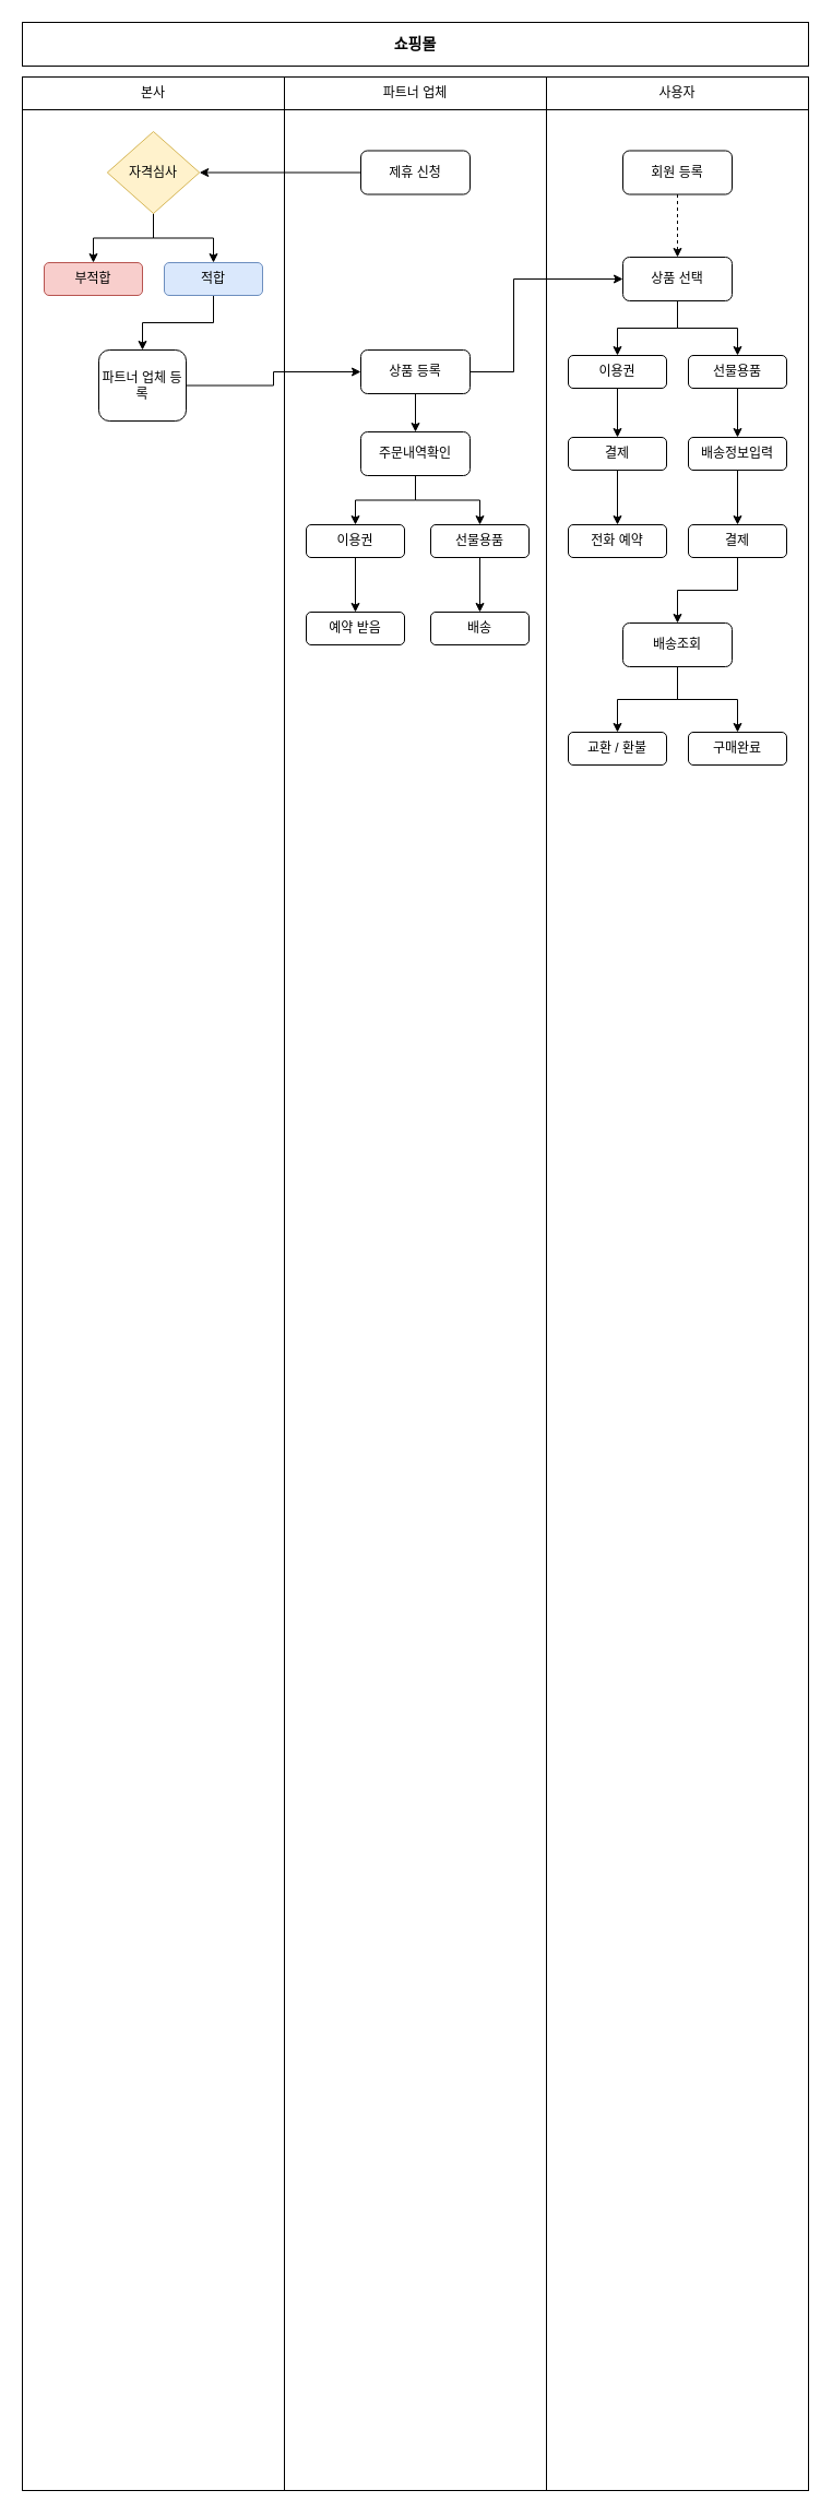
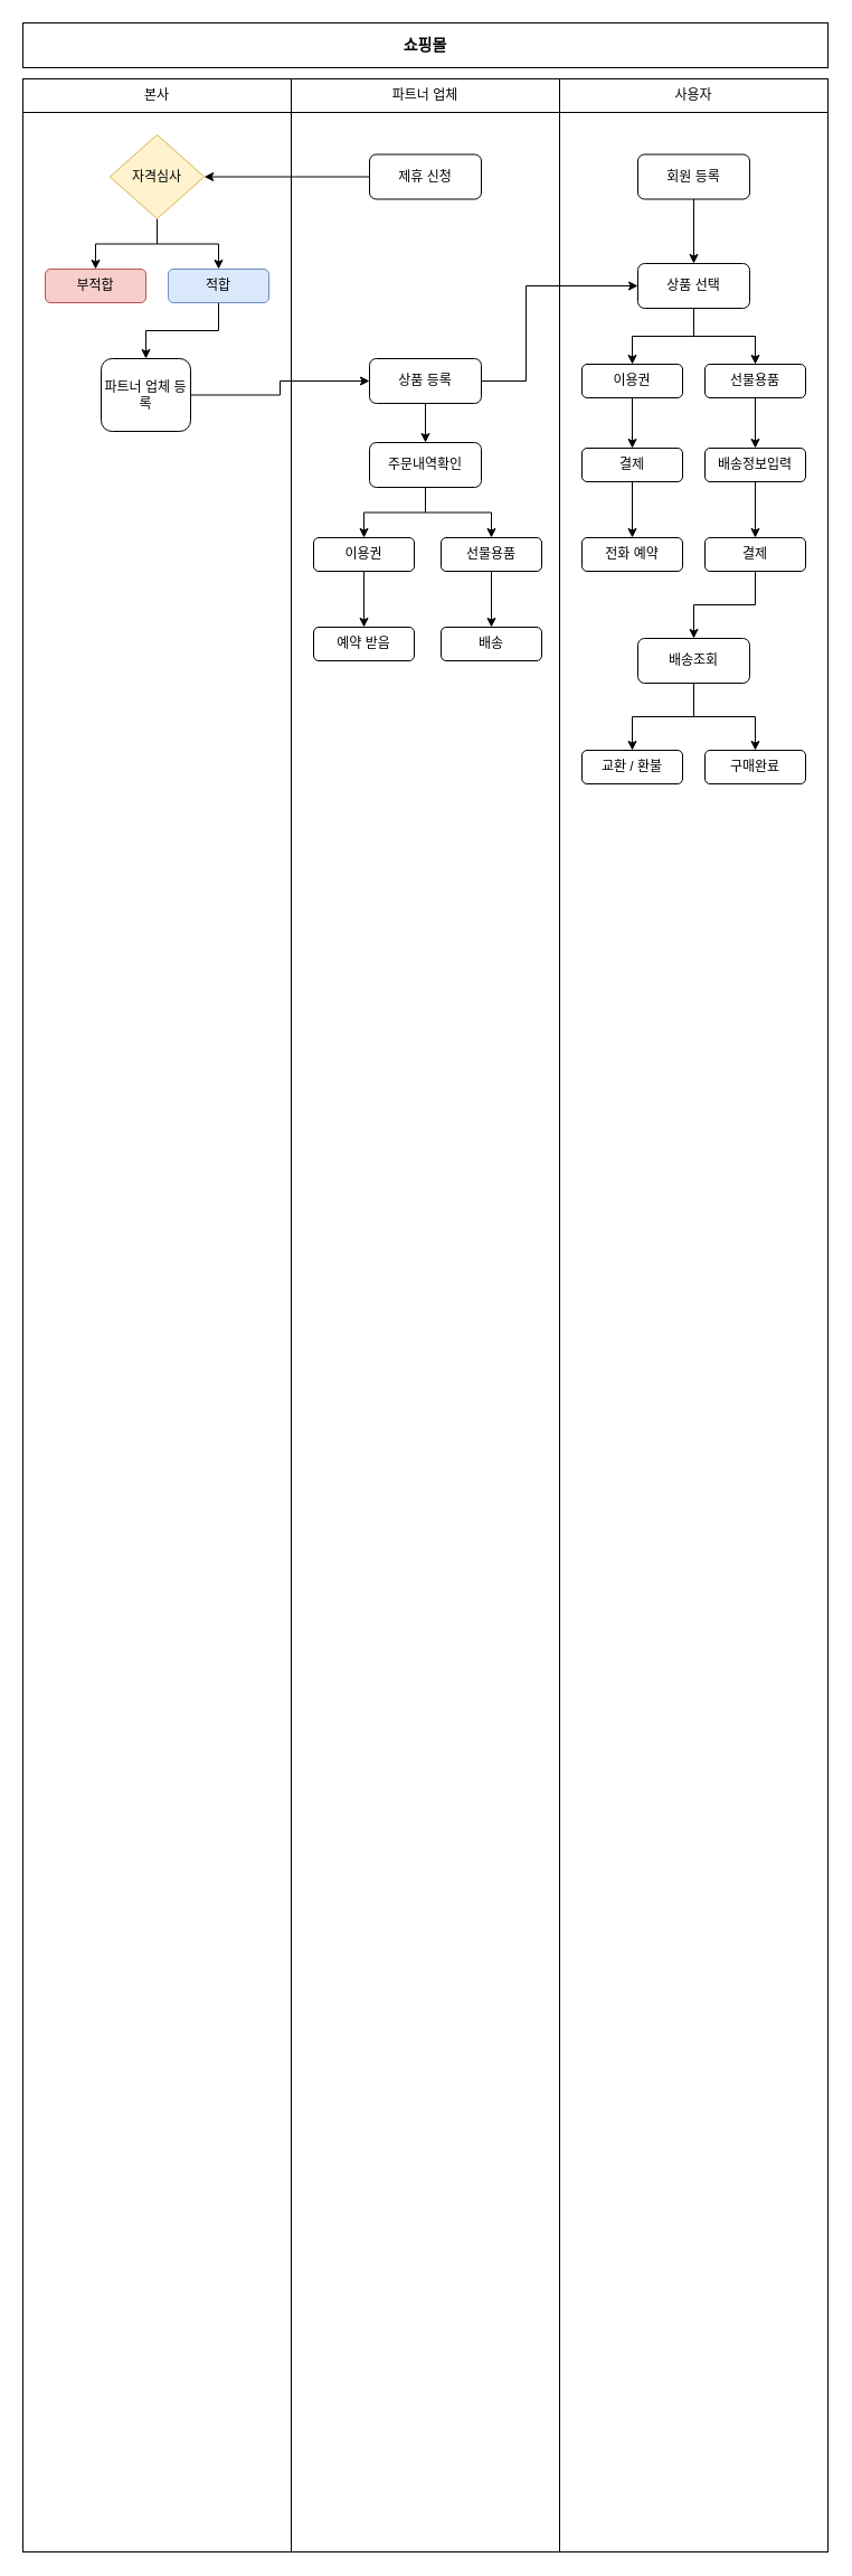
  <mxCell id="0" />
  <mxCell id="1" style="locked=1;" parent="0" />
  <mxCell id="2" value="&lt;font style=&quot;font-size: 14px&quot;&gt;&lt;b&gt;쇼핑몰&lt;/b&gt;&lt;/font&gt;" style="rounded=0;whiteSpace=wrap;html=1;" vertex="1" parent="1"><mxGeometry x="20" y="20" width="720" height="40" as="geometry" /></mxCell>
  <mxCell id="3" value="" style="group" vertex="1" connectable="0" parent="1"><mxGeometry x="20" y="70" width="720" height="30" as="geometry" /></mxCell>
  <mxCell id="4" value="본사" style="rounded=0;whiteSpace=wrap;html=1;" vertex="1" parent="3"><mxGeometry width="240" height="30" as="geometry" /></mxCell>
  <mxCell id="5" value="파트너 업체" style="rounded=0;whiteSpace=wrap;html=1;" vertex="1" parent="3"><mxGeometry x="240" width="240" height="30" as="geometry" /></mxCell>
  <mxCell id="6" value="사용자" style="rounded=0;whiteSpace=wrap;html=1;" vertex="1" parent="3"><mxGeometry x="480" width="240" height="30" as="geometry" /></mxCell>
  <mxCell id="7" value="" style="group" vertex="1" connectable="0" parent="1"><mxGeometry x="20" y="90" width="720" height="2190" as="geometry" /></mxCell>
  <mxCell id="8" value="" style="group" vertex="1" connectable="0" parent="7"><mxGeometry y="10" width="720" height="2180" as="geometry" /></mxCell>
  <mxCell id="9" value="" style="rounded=0;whiteSpace=wrap;html=1;" vertex="1" parent="8"><mxGeometry width="240" height="2180" as="geometry" /></mxCell>
  <mxCell id="10" value="" style="rounded=0;whiteSpace=wrap;html=1;" vertex="1" parent="8"><mxGeometry x="240" width="240" height="2180" as="geometry" /></mxCell>
  <mxCell id="11" value="" style="rounded=0;whiteSpace=wrap;html=1;" vertex="1" parent="8"><mxGeometry x="480" width="240" height="2180" as="geometry" /></mxCell>
  <mxCell id="12" value="제목 없는 단계층" parent="0" />
  <mxCell id="13" value="부적합" style="rounded=1;whiteSpace=wrap;html=1;fillColor=#f8cecc;strokeColor=#b85450;" vertex="1" parent="12"><mxGeometry x="40" y="240" width="90" height="30" as="geometry" /></mxCell>
  <mxCell id="14" style="edgeStyle=orthogonalEdgeStyle;rounded=0;orthogonalLoop=1;jettySize=auto;html=1;" edge="1" parent="12" source="16" target="13"><mxGeometry relative="1" as="geometry" /></mxCell>
  <mxCell id="15" style="edgeStyle=orthogonalEdgeStyle;rounded=0;orthogonalLoop=1;jettySize=auto;html=1;" edge="1" parent="12" source="16" target="20"><mxGeometry relative="1" as="geometry" /></mxCell>
  <mxCell id="16" value="자격심사" style="rhombus;whiteSpace=wrap;html=1;fillColor=#fff2cc;strokeColor=#d6b656;" vertex="1" parent="12"><mxGeometry x="97.81" y="120" width="84.38" height="75" as="geometry" /></mxCell>
  <mxCell id="17" style="edgeStyle=orthogonalEdgeStyle;rounded=0;orthogonalLoop=1;jettySize=auto;html=1;" edge="1" parent="12" source="18" target="16"><mxGeometry relative="1" as="geometry" /></mxCell>
  <mxCell id="18" value="제휴 신청" style="rounded=1;whiteSpace=wrap;html=1;" vertex="1" parent="12"><mxGeometry x="330" y="137.5" width="100" height="40" as="geometry" /></mxCell>
  <mxCell id="19" style="edgeStyle=orthogonalEdgeStyle;rounded=0;orthogonalLoop=1;jettySize=auto;html=1;entryX=0.5;entryY=0;entryDx=0;entryDy=0;" edge="1" parent="12" source="20" target="25"><mxGeometry relative="1" as="geometry" /></mxCell>
  <mxCell id="20" value="적합" style="rounded=1;whiteSpace=wrap;html=1;fillColor=#dae8fc;strokeColor=#6c8ebf;" vertex="1" parent="12"><mxGeometry x="150" y="240" width="90" height="30" as="geometry" /></mxCell>
  <mxCell id="21" style="edgeStyle=orthogonalEdgeStyle;rounded=0;orthogonalLoop=1;jettySize=auto;html=1;entryX=0;entryY=0.5;entryDx=0;entryDy=0;" edge="1" parent="12" source="23" target="30"><mxGeometry relative="1" as="geometry"><Array as="points"><mxPoint x="470" y="340" /><mxPoint x="470" y="255" /></Array></mxGeometry></mxCell>
  <mxCell id="22" style="edgeStyle=orthogonalEdgeStyle;rounded=0;orthogonalLoop=1;jettySize=auto;html=1;entryX=0.5;entryY=0;entryDx=0;entryDy=0;" edge="1" parent="12" source="23" target="49"><mxGeometry relative="1" as="geometry" /></mxCell>
  <mxCell id="23" value="상품 등록" style="rounded=1;whiteSpace=wrap;html=1;" vertex="1" parent="12"><mxGeometry x="330" y="320" width="100" height="40" as="geometry" /></mxCell>
  <mxCell id="24" style="edgeStyle=orthogonalEdgeStyle;rounded=0;orthogonalLoop=1;jettySize=auto;html=1;" edge="1" parent="12" source="25" target="23"><mxGeometry relative="1" as="geometry" /></mxCell>
  <mxCell id="25" value="파트너 업체 등록" style="rounded=1;whiteSpace=wrap;html=1;" vertex="1" parent="12"><mxGeometry x="90" y="320" width="80" height="65" as="geometry" /></mxCell>
- <mxCell id="26" style="edgeStyle=orthogonalEdgeStyle;rounded=0;orthogonalLoop=1;jettySize=auto;html=1;entryX=0.5;entryY=0;entryDx=0;entryDy=0;dashed=1;" edge="1" parent="12" source="27" target="30"><mxGeometry relative="1" as="geometry" /></mxCell>
+ <mxCell id="26" style="edgeStyle=orthogonalEdgeStyle;rounded=0;orthogonalLoop=1;jettySize=auto;html=1;entryX=0.5;entryY=0;entryDx=0;entryDy=0;" edge="1" parent="12" source="27" target="30"><mxGeometry relative="1" as="geometry" /></mxCell>
  <mxCell id="27" value="회원 등록" style="rounded=1;whiteSpace=wrap;html=1;" vertex="1" parent="12"><mxGeometry x="570" y="137.5" width="100" height="40" as="geometry" /></mxCell>
  <mxCell id="28" style="edgeStyle=orthogonalEdgeStyle;rounded=0;orthogonalLoop=1;jettySize=auto;html=1;entryX=0.5;entryY=0;entryDx=0;entryDy=0;" edge="1" parent="12" source="30" target="32"><mxGeometry relative="1" as="geometry" /></mxCell>
  <mxCell id="29" style="edgeStyle=orthogonalEdgeStyle;rounded=0;orthogonalLoop=1;jettySize=auto;html=1;" edge="1" parent="12" source="30" target="34"><mxGeometry relative="1" as="geometry" /></mxCell>
  <mxCell id="30" value="상품 선택" style="rounded=1;whiteSpace=wrap;html=1;" vertex="1" parent="12"><mxGeometry x="570" y="235" width="100" height="40" as="geometry" /></mxCell>
  <mxCell id="31" style="edgeStyle=orthogonalEdgeStyle;rounded=0;orthogonalLoop=1;jettySize=auto;html=1;" edge="1" parent="12" source="32" target="39"><mxGeometry relative="1" as="geometry" /></mxCell>
  <mxCell id="32" value="선물용품" style="rounded=1;whiteSpace=wrap;html=1;" vertex="1" parent="12"><mxGeometry x="630" y="325" width="90" height="30" as="geometry" /></mxCell>
  <mxCell id="33" style="edgeStyle=orthogonalEdgeStyle;rounded=0;orthogonalLoop=1;jettySize=auto;html=1;entryX=0.5;entryY=0;entryDx=0;entryDy=0;" edge="1" parent="12" source="34" target="36"><mxGeometry relative="1" as="geometry" /></mxCell>
  <mxCell id="34" value="이용권" style="rounded=1;whiteSpace=wrap;html=1;" vertex="1" parent="12"><mxGeometry x="520" y="325" width="90" height="30" as="geometry" /></mxCell>
  <mxCell id="35" style="edgeStyle=orthogonalEdgeStyle;rounded=0;orthogonalLoop=1;jettySize=auto;html=1;entryX=0.5;entryY=0;entryDx=0;entryDy=0;" edge="1" parent="12" source="36" target="37"><mxGeometry relative="1" as="geometry" /></mxCell>
  <mxCell id="36" value="결제" style="rounded=1;whiteSpace=wrap;html=1;" vertex="1" parent="12"><mxGeometry x="520" y="400" width="90" height="30" as="geometry" /></mxCell>
  <mxCell id="37" value="전화 예약" style="rounded=1;whiteSpace=wrap;html=1;" vertex="1" parent="12"><mxGeometry x="520" y="480" width="90" height="30" as="geometry" /></mxCell>
  <mxCell id="38" style="edgeStyle=orthogonalEdgeStyle;rounded=0;orthogonalLoop=1;jettySize=auto;html=1;entryX=0.5;entryY=0;entryDx=0;entryDy=0;" edge="1" parent="12" source="39" target="41"><mxGeometry relative="1" as="geometry" /></mxCell>
  <mxCell id="39" value="배송정보입력" style="rounded=1;whiteSpace=wrap;html=1;" vertex="1" parent="12"><mxGeometry x="630" y="400" width="90" height="30" as="geometry" /></mxCell>
  <mxCell id="40" style="edgeStyle=orthogonalEdgeStyle;rounded=0;orthogonalLoop=1;jettySize=auto;html=1;" edge="1" parent="12" source="41" target="44"><mxGeometry relative="1" as="geometry" /></mxCell>
  <mxCell id="41" value="결제" style="rounded=1;whiteSpace=wrap;html=1;" vertex="1" parent="12"><mxGeometry x="630" y="480" width="90" height="30" as="geometry" /></mxCell>
  <mxCell id="42" style="edgeStyle=orthogonalEdgeStyle;rounded=0;orthogonalLoop=1;jettySize=auto;html=1;entryX=0.5;entryY=0;entryDx=0;entryDy=0;" edge="1" parent="12" source="44" target="45"><mxGeometry relative="1" as="geometry" /></mxCell>
  <mxCell id="43" style="edgeStyle=orthogonalEdgeStyle;rounded=0;orthogonalLoop=1;jettySize=auto;html=1;entryX=0.5;entryY=0;entryDx=0;entryDy=0;" edge="1" parent="12" source="44" target="46"><mxGeometry relative="1" as="geometry" /></mxCell>
  <mxCell id="44" value="배송조회" style="rounded=1;whiteSpace=wrap;html=1;" vertex="1" parent="12"><mxGeometry x="570" y="570" width="100" height="40" as="geometry" /></mxCell>
  <mxCell id="45" value="구매완료" style="rounded=1;whiteSpace=wrap;html=1;" vertex="1" parent="12"><mxGeometry x="630" y="670" width="90" height="30" as="geometry" /></mxCell>
  <mxCell id="46" value="교환 / 환불" style="rounded=1;whiteSpace=wrap;html=1;" vertex="1" parent="12"><mxGeometry x="520" y="670" width="90" height="30" as="geometry" /></mxCell>
  <mxCell id="47" style="edgeStyle=orthogonalEdgeStyle;rounded=0;orthogonalLoop=1;jettySize=auto;html=1;entryX=0.5;entryY=0;entryDx=0;entryDy=0;" edge="1" parent="12" source="49" target="51"><mxGeometry relative="1" as="geometry" /></mxCell>
  <mxCell id="48" style="edgeStyle=orthogonalEdgeStyle;rounded=0;orthogonalLoop=1;jettySize=auto;html=1;entryX=0.5;entryY=0;entryDx=0;entryDy=0;" edge="1" parent="12" source="49" target="53"><mxGeometry relative="1" as="geometry" /></mxCell>
  <mxCell id="49" value="주문내역확인" style="rounded=1;whiteSpace=wrap;html=1;" vertex="1" parent="12"><mxGeometry x="330" y="395" width="100" height="40" as="geometry" /></mxCell>
  <mxCell id="50" style="edgeStyle=orthogonalEdgeStyle;rounded=0;orthogonalLoop=1;jettySize=auto;html=1;entryX=0.5;entryY=0;entryDx=0;entryDy=0;" edge="1" parent="12" source="51" target="54"><mxGeometry relative="1" as="geometry" /></mxCell>
  <mxCell id="51" value="이용권" style="rounded=1;whiteSpace=wrap;html=1;" vertex="1" parent="12"><mxGeometry x="280" y="480" width="90" height="30" as="geometry" /></mxCell>
  <mxCell id="52" style="edgeStyle=orthogonalEdgeStyle;rounded=0;orthogonalLoop=1;jettySize=auto;html=1;entryX=0.5;entryY=0;entryDx=0;entryDy=0;" edge="1" parent="12" source="53" target="55"><mxGeometry relative="1" as="geometry" /></mxCell>
  <mxCell id="53" value="선물용품" style="rounded=1;whiteSpace=wrap;html=1;" vertex="1" parent="12"><mxGeometry x="394" y="480" width="90" height="30" as="geometry" /></mxCell>
  <mxCell id="54" value="예약 받음" style="rounded=1;whiteSpace=wrap;html=1;" vertex="1" parent="12"><mxGeometry x="280" y="560" width="90" height="30" as="geometry" /></mxCell>
  <mxCell id="55" value="배송" style="rounded=1;whiteSpace=wrap;html=1;" vertex="1" parent="12"><mxGeometry x="394" y="560" width="90" height="30" as="geometry" /></mxCell>
